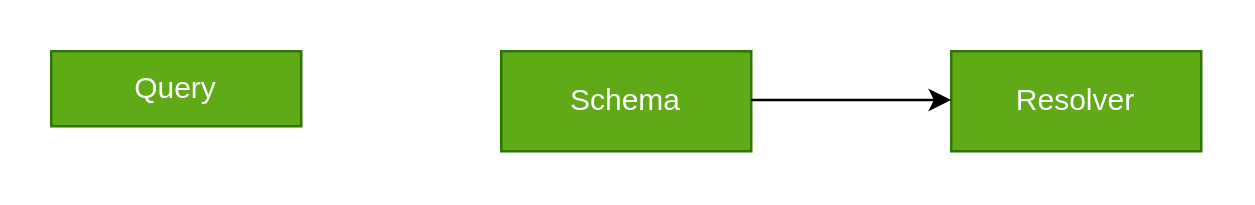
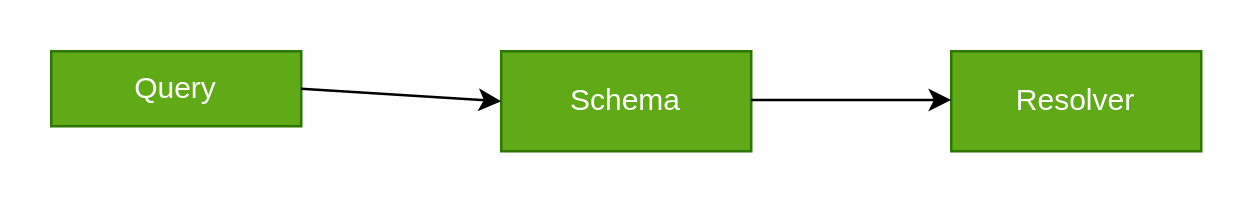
  <mxCell id="0" />
  <mxCell id="1" parent="0" />
  <mxCell id="2" value="Query" style="rounded=0;whiteSpace=wrap;html=1;fillColor=#60a917;strokeColor=#2D7600;fontColor=#ffffff;" vertex="1" parent="1"><mxGeometry x="20" y="20" width="100" height="30" as="geometry" /></mxCell>
  <mxCell id="3" value="Schema" style="rounded=0;whiteSpace=wrap;html=1;fillColor=#60a917;strokeColor=#2D7600;fontColor=#ffffff;" vertex="1" parent="1"><mxGeometry x="200" y="20" width="100" height="40" as="geometry" /></mxCell>
  <mxCell id="4" value="Resolver" style="rounded=0;whiteSpace=wrap;html=1;fillColor=#60a917;strokeColor=#2D7600;fontColor=#ffffff;" vertex="1" parent="1"><mxGeometry x="380" y="20" width="100" height="40" as="geometry" /></mxCell>
+ <mxCell id="5" value="" style="endArrow=classic;html=1;rounded=0;exitX=1;exitY=0.5;exitDx=0;exitDy=0;entryX=0;entryY=0.5;entryDx=0;entryDy=0;" edge="1" parent="1" source="2" target="3"><mxGeometry width="50" height="50" relative="1" as="geometry"><mxPoint x="350" y="110" as="sourcePoint" /><mxPoint x="400" y="60" as="targetPoint" /></mxGeometry></mxCell>
  <mxCell id="6" value="" style="endArrow=classic;html=1;rounded=0;exitX=1;exitY=0.5;exitDx=0;exitDy=0;entryX=0;entryY=0.5;entryDx=0;entryDy=0;" edge="1" parent="1"><mxGeometry width="50" height="50" relative="1" as="geometry"><mxPoint x="300" y="39.5" as="sourcePoint" /><mxPoint x="380" y="39.5" as="targetPoint" /></mxGeometry></mxCell>
